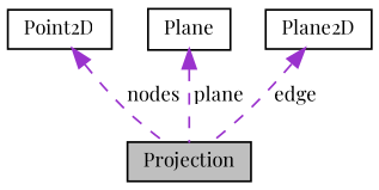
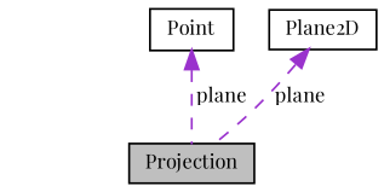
  digraph {
    fontname="Playfair Display"
    node [color=black fillcolor=white fontname="Playfair Display" fontsize=10 shape=record style=filled]
    edge [color=darkorchid3 dir=back fontname="Playfair Display" fontsize=10 labelfontname=Helvetica labelfontsize=10 style=dashed]
    n1 [fillcolor=grey75 fontcolor=black height=0.2 label=Projection width=0.4]
-   n2 [height=0.2 label=Point2D width=0.4]
-   n3 [height=0.2 label=Plane width=0.4]
+   n3 [height=0.2 label=Point width=0.4]
    n4 [height=0.2 label=Plane2D width=0.4]
-   n2 -> n1 [label=" nodes"]
    n3 -> n1 [label=" plane"]
-   n4 -> n1 [label=" edge"]
+   n4 -> n1 [label=" plane"]
  }
